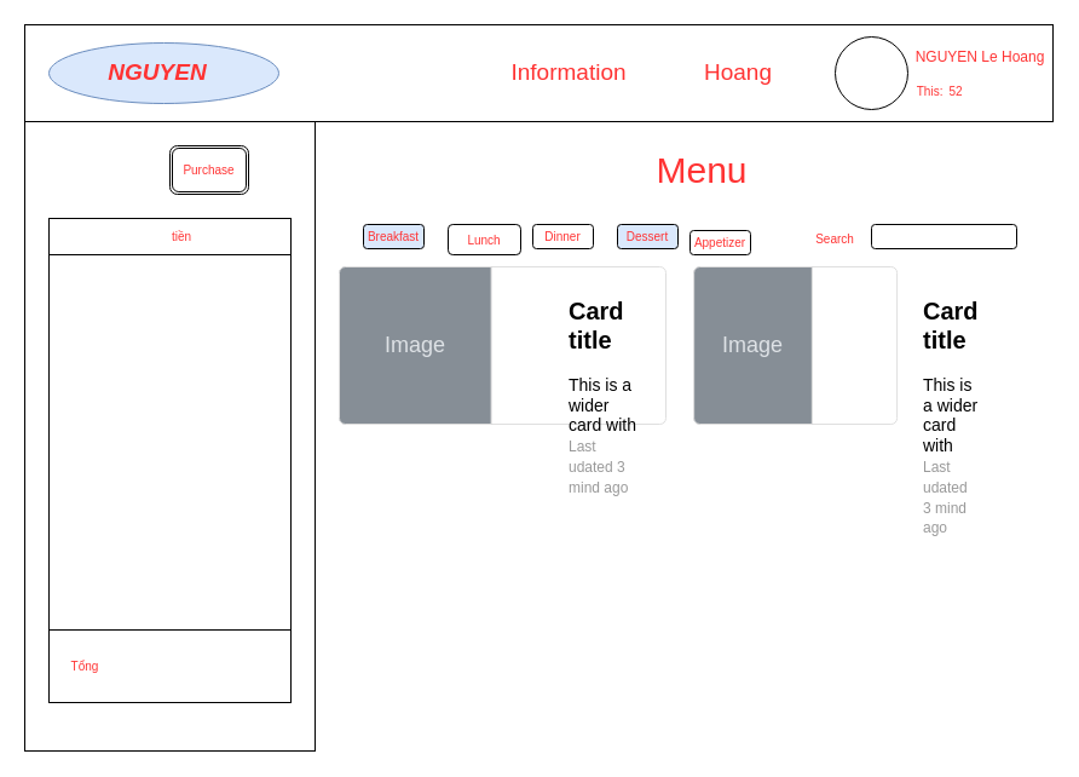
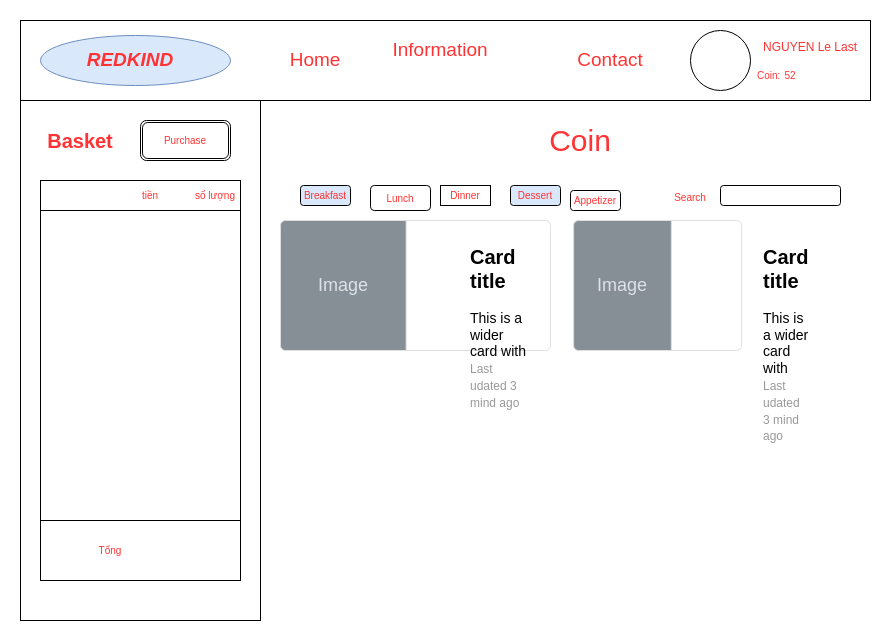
  <mxCell id="0" />
  <mxCell id="1" parent="0" />
  <mxCell id="2" value="" style="rounded=0;whiteSpace=wrap;html=1;" vertex="1" parent="1"><mxGeometry width="850" height="80" as="geometry" x="20" y="20" /></mxCell>
  <mxCell id="3" value="" style="rounded=0;whiteSpace=wrap;html=1;" vertex="1" parent="1"><mxGeometry y="100" width="240" height="520" as="geometry" x="20" /></mxCell>
  <mxCell id="4" value="" style="ellipse;whiteSpace=wrap;html=1;fontSize=19;fillColor=#dae8fc;strokeColor=#6c8ebf;" vertex="1" parent="1"><mxGeometry x="40" y="35" width="190" height="50" as="geometry" /></mxCell>
- <mxCell id="5" value="NGUYEN" style="text;html=1;align=center;verticalAlign=middle;whiteSpace=wrap;rounded=0;fontSize=19;fontStyle=3;fontColor=#FF3333;" vertex="1" parent="1"><mxGeometry x="30" width="200" height="80" as="geometry" y="20" /></mxCell>
- <mxCell id="7" value="Information" style="text;html=1;strokeColor=none;fillColor=none;align=center;verticalAlign=middle;whiteSpace=wrap;rounded=0;fontSize=19;fontColor=#FF3333;" vertex="1" parent="1"><mxGeometry x="400" y="50" width="140" height="20" as="geometry" /></mxCell>
- <mxCell id="8" value="Hoang" style="text;html=1;strokeColor=none;fillColor=none;align=center;verticalAlign=middle;whiteSpace=wrap;rounded=0;fontSize=19;fontColor=#FF3333;" vertex="1" parent="1"><mxGeometry x="540" y="50" width="140" height="20" as="geometry" /></mxCell>
+ <mxCell id="5" value="REDKIND" style="text;html=1;align=center;verticalAlign=middle;whiteSpace=wrap;rounded=0;fontSize=19;fontStyle=3;fontColor=#FF3333;" vertex="1" parent="1"><mxGeometry x="30" width="200" height="80" as="geometry" y="20" /></mxCell>
+ <mxCell id="6" value="Home" style="text;html=1;strokeColor=none;fillColor=none;align=center;verticalAlign=middle;whiteSpace=wrap;rounded=0;fontSize=19;fontColor=#FF3333;" vertex="1" parent="1"><mxGeometry x="280" y="50" width="70" height="20" as="geometry" /></mxCell>
+ <mxCell id="7" value="Information" style="text;html=1;strokeColor=none;fillColor=none;align=center;verticalAlign=middle;whiteSpace=wrap;rounded=0;fontSize=19;fontColor=#FF3333;" vertex="1" parent="1"><mxGeometry x="370" y="40" width="140" height="20" as="geometry" /></mxCell>
+ <mxCell id="8" value="Contact" style="text;html=1;strokeColor=none;fillColor=none;align=center;verticalAlign=middle;whiteSpace=wrap;rounded=0;fontSize=19;fontColor=#FF3333;" vertex="1" parent="1"><mxGeometry x="540" y="50" width="140" height="20" as="geometry" /></mxCell>
  <mxCell id="9" value="" style="ellipse;whiteSpace=wrap;html=1;aspect=fixed;fontSize=19;fontColor=#FF3333;" vertex="1" parent="1"><mxGeometry x="690" y="30" width="60" height="60" as="geometry" /></mxCell>
  <mxCell id="10" style="edgeStyle=orthogonalEdgeStyle;rounded=0;orthogonalLoop=1;jettySize=auto;html=1;exitX=0.5;exitY=1;exitDx=0;exitDy=0;fontSize=19;fontColor=#FF3333;" edge="1" parent="1" source="8" target="8"><mxGeometry relative="1" as="geometry" /></mxCell>
- <mxCell id="11" value="&lt;font style=&quot;font-size: 12px&quot;&gt;NGUYEN Le Hoang&lt;/font&gt;" style="text;html=1;strokeColor=none;fillColor=none;align=center;verticalAlign=middle;whiteSpace=wrap;rounded=0;fontSize=19;fontColor=#FF3333;" vertex="1" parent="1"><mxGeometry x="750" y="30" width="120" height="30" as="geometry" /></mxCell>
+ <mxCell id="11" value="&lt;font style=&quot;font-size: 12px&quot;&gt;NGUYEN Le Last&lt;/font&gt;" style="text;html=1;strokeColor=none;fillColor=none;align=center;verticalAlign=middle;whiteSpace=wrap;rounded=0;fontSize=19;fontColor=#FF3333;" vertex="1" parent="1"><mxGeometry x="750" y="30" width="120" height="30" as="geometry" /></mxCell>
  <mxCell id="12" style="edgeStyle=orthogonalEdgeStyle;rounded=0;orthogonalLoop=1;jettySize=auto;html=1;exitX=0.5;exitY=1;exitDx=0;exitDy=0;fontSize=19;fontColor=#FF3333;" edge="1" parent="1" source="11" target="11"><mxGeometry relative="1" as="geometry" /></mxCell>
- <mxCell id="13" value="This:&amp;nbsp;" style="text;html=1;strokeColor=none;fillColor=none;align=center;verticalAlign=middle;whiteSpace=wrap;rounded=0;fontSize=10;fontColor=#FF3333;" vertex="1" parent="1"><mxGeometry x="750" y="65" width="40" height="20" as="geometry" /></mxCell>
+ <mxCell id="13" value="Coin:&amp;nbsp;" style="text;html=1;strokeColor=none;fillColor=none;align=center;verticalAlign=middle;whiteSpace=wrap;rounded=0;fontSize=10;fontColor=#FF3333;" vertex="1" parent="1"><mxGeometry x="750" y="65" width="40" height="20" as="geometry" /></mxCell>
  <mxCell id="14" value="52" style="text;html=1;strokeColor=none;fillColor=none;align=center;verticalAlign=middle;whiteSpace=wrap;rounded=0;fontSize=10;fontColor=#FF3333;" vertex="1" parent="1"><mxGeometry x="770" y="65" width="40" height="20" as="geometry" /></mxCell>
+ <mxCell id="15" value="&lt;h1&gt;Basket&lt;/h1&gt;" style="text;html=1;strokeColor=none;fillColor=none;spacing=5;spacingTop=-20;whiteSpace=wrap;overflow=hidden;rounded=0;fontSize=10;fontColor=#FF3333;align=center;verticalAlign=middle;" vertex="1" parent="1"><mxGeometry x="30" y="130" width="100" height="30" as="geometry" /></mxCell>
  <mxCell id="16" value="" style="rounded=0;whiteSpace=wrap;html=1;fontSize=10;fontColor=#FF3333;align=center;" vertex="1" parent="1"><mxGeometry x="40" y="180" width="200" height="340" as="geometry" /></mxCell>
  <mxCell id="17" value="" style="rounded=0;whiteSpace=wrap;html=1;fontSize=10;fontColor=#FF3333;align=center;" vertex="1" parent="1"><mxGeometry x="40" y="520" width="200" height="60" as="geometry" /></mxCell>
  <mxCell id="18" value="" style="rounded=0;whiteSpace=wrap;html=1;fontSize=10;fontColor=#FF3333;align=center;" vertex="1" parent="1"><mxGeometry x="40" y="180" width="200" height="30" as="geometry" /></mxCell>
  <mxCell id="19" value="tiền&lt;span style=&quot;color: rgba(0 , 0 , 0 , 0) ; font-family: monospace ; font-size: 0px&quot;&gt;%3CmxGraphModel%3E%3Croot%3E%3CmxCell%20id%3D%220%22%2F%3E%3CmxCell%20id%3D%221%22%20parent%3D%220%22%2F%3E%3CmxCell%20id%3D%222%22%20value%3D%22t%C3%AAn%22%20style%3D%22text%3Bhtml%3D1%3BstrokeColor%3Dnone%3BfillColor%3Dnone%3Balign%3Dcenter%3BverticalAlign%3Dmiddle%3BwhiteSpace%3Dwrap%3Brounded%3D0%3BfontSize%3D10%3BfontColor%3D%23FF3333%3B%22%20vertex%3D%221%22%20parent%3D%221%22%3E%3CmxGeometry%20x%3D%2230%22%20y%3D%22165%22%20width%3D%2240%22%20height%3D%2220%22%20as%3D%22geometry%22%2F%3E%3C%2FmxCell%3E%3C%2Froot%3E%3C%2FmxGraphModel%3E&lt;/span&gt;" style="text;html=1;strokeColor=none;fillColor=none;align=center;verticalAlign=middle;whiteSpace=wrap;rounded=0;fontSize=10;fontColor=#FF3333;" vertex="1" parent="1"><mxGeometry x="130" y="185" width="40" height="20" as="geometry" /></mxCell>
- <mxCell id="21" value="Tổng" style="text;html=1;strokeColor=none;fillColor=none;align=center;verticalAlign=middle;whiteSpace=wrap;rounded=0;fontSize=10;fontColor=#FF3333;" vertex="1" parent="1"><mxGeometry x="50" y="540" width="40" height="20" as="geometry" /></mxCell>
- <mxCell id="22" value="Purchase" style="shape=ext;double=1;rounded=1;whiteSpace=wrap;html=1;fontSize=10;fontColor=#FF3333;align=center;" vertex="1" parent="1"><mxGeometry x="140" y="120" width="65" height="40" as="geometry" /></mxCell>
+ <mxCell id="20" value="số lượng" style="text;html=1;strokeColor=none;fillColor=none;align=center;verticalAlign=middle;whiteSpace=wrap;rounded=0;fontSize=10;fontColor=#FF3333;" vertex="1" parent="1"><mxGeometry x="190" y="185" width="50" height="20" as="geometry" /></mxCell>
+ <mxCell id="21" value="Tổng" style="text;html=1;strokeColor=none;fillColor=none;align=center;verticalAlign=middle;whiteSpace=wrap;rounded=0;fontSize=10;fontColor=#FF3333;" vertex="1" parent="1"><mxGeometry x="90" y="540" width="40" height="20" as="geometry" /></mxCell>
+ <mxCell id="22" value="Purchase" style="shape=ext;double=1;rounded=1;whiteSpace=wrap;html=1;fontSize=10;fontColor=#FF3333;align=center;" vertex="1" parent="1"><mxGeometry x="140" y="120" width="90" height="40" as="geometry" /></mxCell>
  <mxCell id="23" value="Breakfast" style="rounded=1;whiteSpace=wrap;html=1;fontSize=10;fontColor=#FF3333;align=center;fillColor=#dae8fc;" vertex="1" parent="1"><mxGeometry x="300" y="185" width="50" height="20" as="geometry" /></mxCell>
- <mxCell id="24" value="Menu" style="text;html=1;strokeColor=none;fillColor=none;align=center;verticalAlign=middle;whiteSpace=wrap;rounded=0;fontSize=30;fontColor=#FF3333;" vertex="1" parent="1"><mxGeometry x="480" y="105" width="200" height="70" as="geometry" /></mxCell>
+ <mxCell id="24" value="Coin" style="text;html=1;strokeColor=none;fillColor=none;align=center;verticalAlign=middle;whiteSpace=wrap;rounded=0;fontSize=30;fontColor=#FF3333;" vertex="1" parent="1"><mxGeometry x="480" y="105" width="200" height="70" as="geometry" /></mxCell>
  <mxCell id="25" value="Lunch" style="rounded=1;whiteSpace=wrap;html=1;fontSize=10;fontColor=#FF3333;align=center;" vertex="1" parent="1"><mxGeometry x="370" y="185" width="60" height="25" as="geometry" /></mxCell>
- <mxCell id="26" value="Dinner" style="rounded=1;whiteSpace=wrap;html=1;fontSize=10;fontColor=#FF3333;align=center;" vertex="1" parent="1"><mxGeometry x="440" y="185" width="50" height="20" as="geometry" /></mxCell>
+ <mxCell id="26" value="Dinner" style="whiteSpace=wrap;html=1;fontSize=10;fontColor=#FF3333;align=center;rounded=0;" vertex="1" parent="1"><mxGeometry x="440" y="185" width="50" height="20" as="geometry" /></mxCell>
  <mxCell id="27" value="Dessert" style="rounded=1;whiteSpace=wrap;html=1;fontSize=10;fontColor=#FF3333;align=center;fillColor=#dae8fc;" vertex="1" parent="1"><mxGeometry x="510" y="185" width="50" height="20" as="geometry" /></mxCell>
  <mxCell id="28" value="Appetizer" style="rounded=1;whiteSpace=wrap;html=1;fontSize=10;fontColor=#FF3333;align=center;" vertex="1" parent="1"><mxGeometry x="570" y="190" width="50" height="20" as="geometry" /></mxCell>
  <mxCell id="29" value="" style="group" vertex="1" connectable="0" parent="1"><mxGeometry x="280" y="220" width="270" height="130" as="geometry" /></mxCell>
  <mxCell id="30" value="&lt;b&gt;&lt;font style=&quot;font-size: 20px&quot;&gt;Card title&lt;/font&gt;&lt;/b&gt;&lt;br&gt;&lt;br&gt;This is a wider card with&amp;nbsp;&lt;br&gt;&lt;font style=&quot;font-size: 12px&quot; color=&quot;#999999&quot;&gt;Last udated 3 mind ago&lt;/font&gt;" style="html=1;shadow=0;dashed=0;shape=mxgraph.bootstrap.rrect;rSize=5;strokeColor=#DFDFDF;html=1;whiteSpace=wrap;fillColor=#ffffff;fontColor=#000000;verticalAlign=top;align=left;spacing=20;fontSize=14;spacingLeft=170;container=0;" vertex="1" parent="29"><mxGeometry width="270" height="130" as="geometry" /></mxCell>
  <mxCell id="31" value="Image" style="html=1;shadow=0;dashed=0;shape=mxgraph.bootstrap.leftButton;rSize=5;perimeter=none;whiteSpace=wrap;fillColor=#868E96;strokeColor=#DFDFDF;fontColor=#DEE2E6;resizeWidth=1;fontSize=18;" vertex="1" parent="29"><mxGeometry width="125.643" height="130" as="geometry" /></mxCell>
  <mxCell id="32" value="" style="group" vertex="1" connectable="0" parent="1"><mxGeometry x="600" y="220" width="210" height="130" as="geometry" /></mxCell>
  <mxCell id="33" value="&lt;b&gt;&lt;font style=&quot;font-size: 20px&quot;&gt;Card title&lt;/font&gt;&lt;/b&gt;&lt;br&gt;&lt;br&gt;This is a wider card with&amp;nbsp;&lt;br&gt;&lt;font style=&quot;font-size: 12px&quot; color=&quot;#999999&quot;&gt;Last udated 3 mind ago&lt;/font&gt;" style="html=1;shadow=0;dashed=0;shape=mxgraph.bootstrap.rrect;rSize=5;strokeColor=#DFDFDF;html=1;whiteSpace=wrap;fillColor=#ffffff;fontColor=#000000;verticalAlign=top;align=left;spacing=20;fontSize=14;spacingLeft=170;container=0;" vertex="1" parent="32"><mxGeometry x="-26.88" width="168" height="130" as="geometry" /></mxCell>
  <mxCell id="34" value="Image" style="html=1;shadow=0;dashed=0;shape=mxgraph.bootstrap.leftButton;rSize=5;perimeter=none;whiteSpace=wrap;fillColor=#868E96;strokeColor=#DFDFDF;fontColor=#DEE2E6;resizeWidth=1;fontSize=18;" vertex="1" parent="32"><mxGeometry x="-26.88" width="97.722" height="130" as="geometry" /></mxCell>
  <mxCell id="35" value="" style="rounded=1;whiteSpace=wrap;html=1;fontSize=30;fontColor=#FF3333;align=center;" vertex="1" parent="1"><mxGeometry x="720" y="185" width="120" height="20" as="geometry" /></mxCell>
  <mxCell id="36" value="&lt;font style=&quot;font-size: 10px&quot;&gt;Search&lt;/font&gt;" style="text;html=1;strokeColor=none;fillColor=none;align=center;verticalAlign=middle;whiteSpace=wrap;rounded=0;fontSize=30;fontColor=#FF3333;" vertex="1" parent="1"><mxGeometry x="670" y="170" width="40" height="40" as="geometry" /></mxCell>
